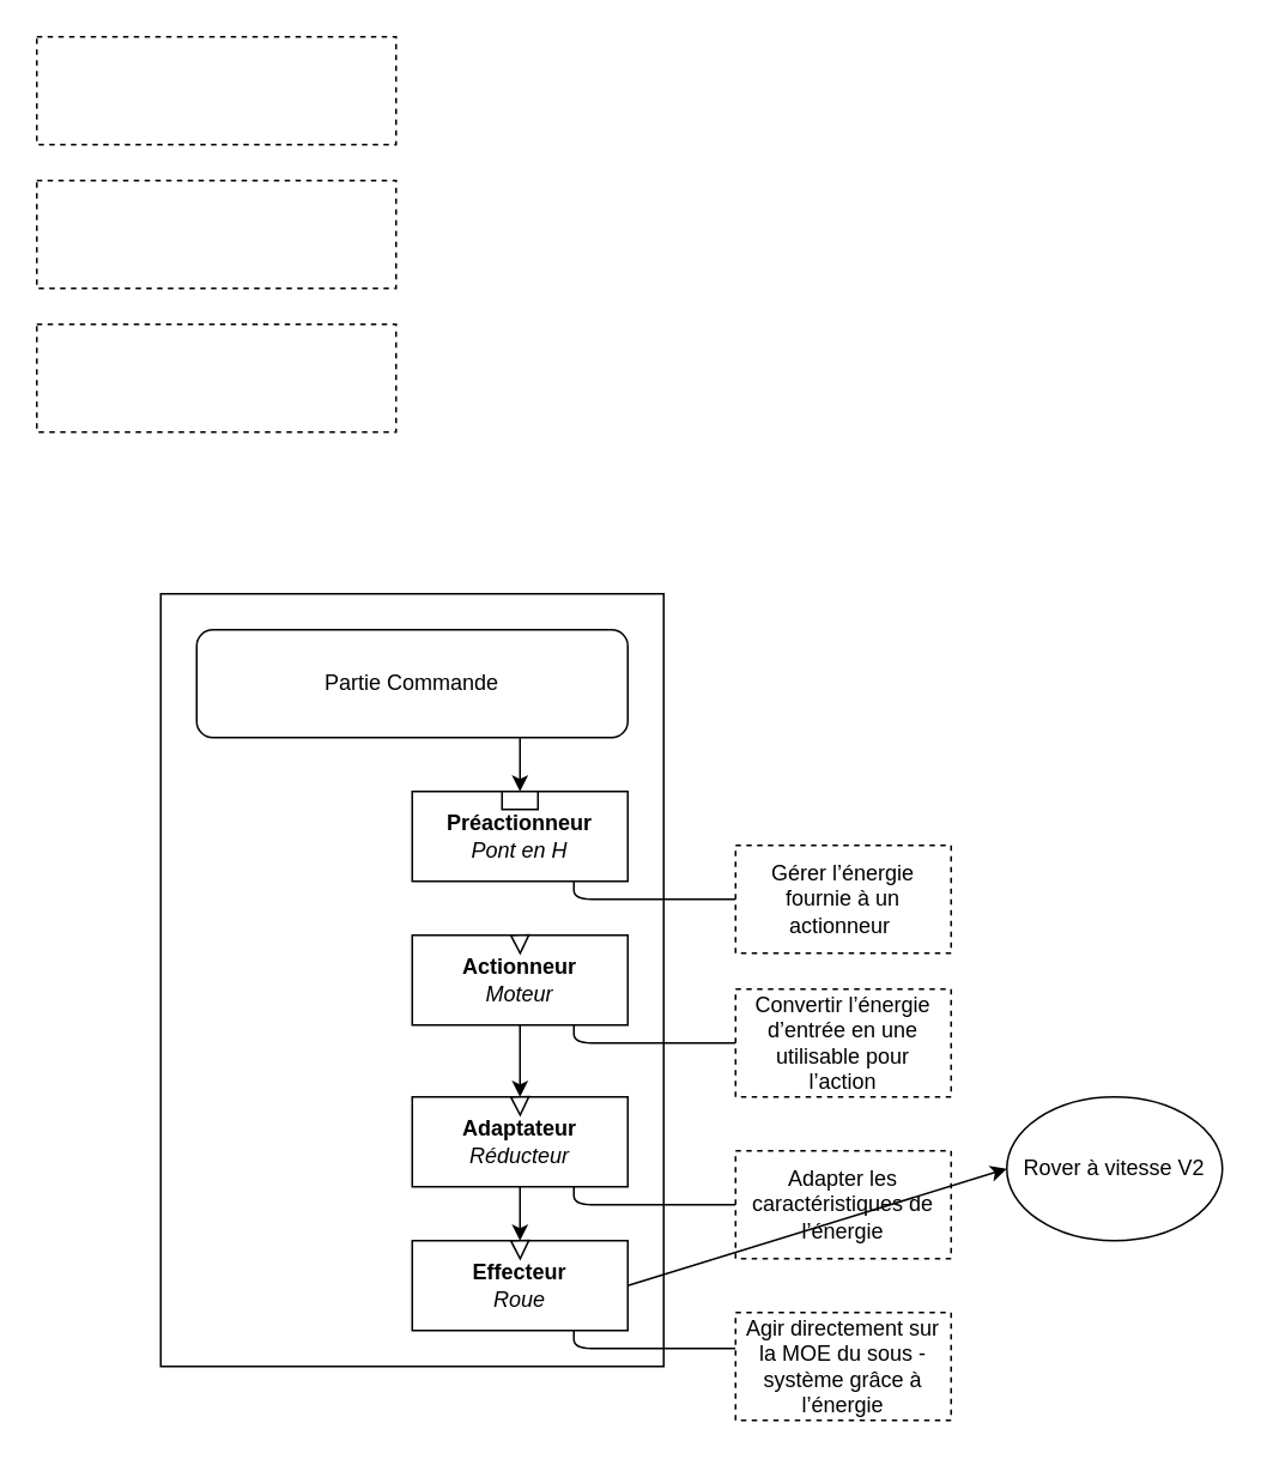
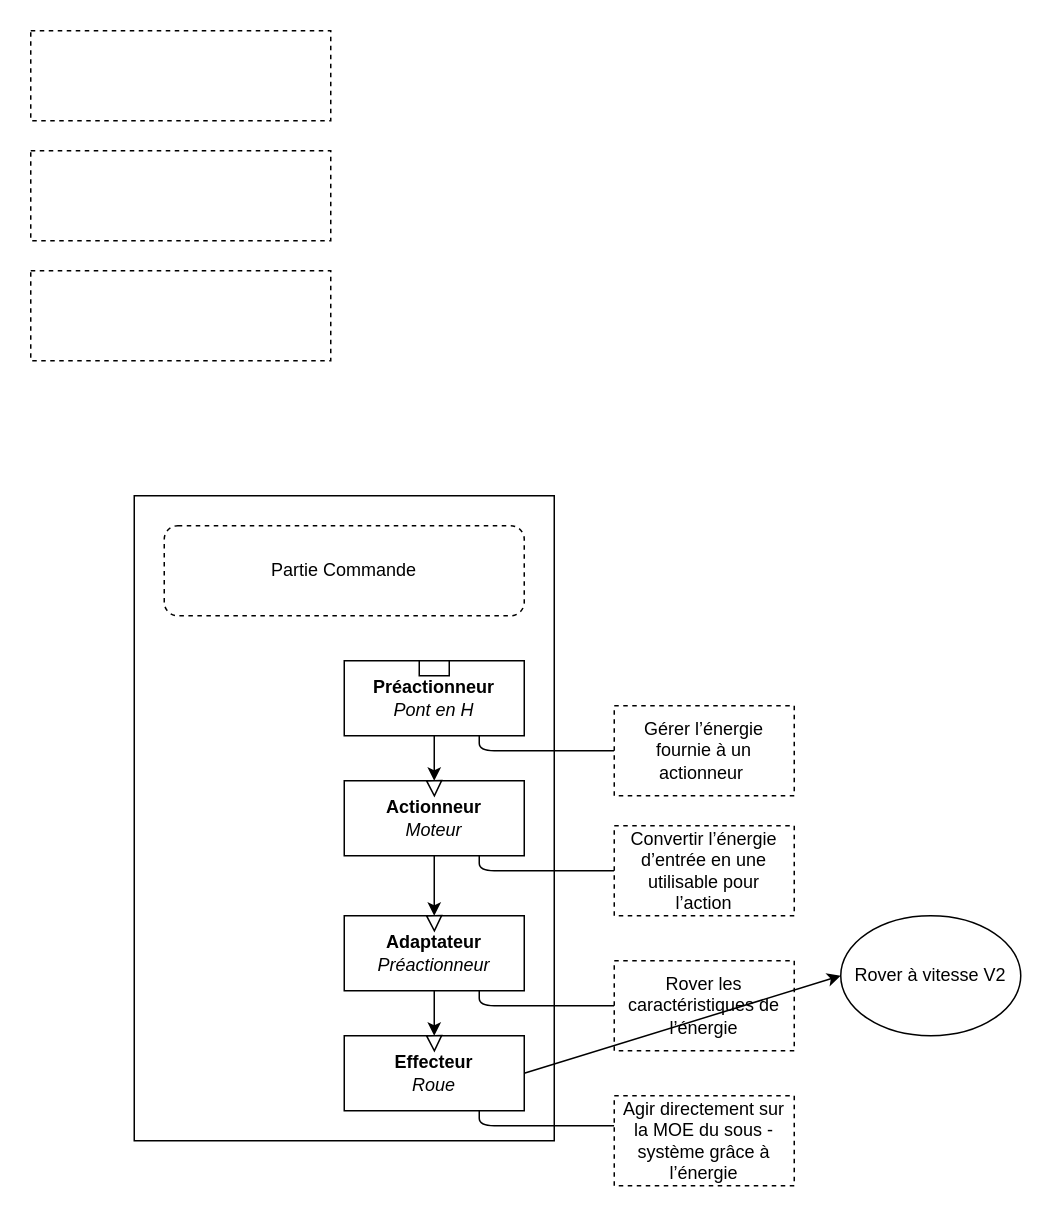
  <mxCell id="0" />
  <mxCell id="1" parent="0" />
  <mxCell id="2" value="" style="rounded=0;whiteSpace=wrap;html=1;" parent="1" vertex="1"><mxGeometry x="89" y="330" width="280" height="430" as="geometry" /></mxCell>
- <mxCell id="3" value="Partie Commande" style="rounded=1;whiteSpace=wrap;html=1;" parent="1" vertex="1"><mxGeometry x="109" y="350" width="240" height="60" as="geometry" /></mxCell>
+ <mxCell id="3" value="Partie Commande" style="rounded=1;whiteSpace=wrap;html=1;dashed=1;" parent="1" vertex="1"><mxGeometry x="109" y="350" width="240" height="60" as="geometry" /></mxCell>
  <mxCell id="4" value="&lt;b&gt;Préactionneur&lt;/b&gt;&lt;br&gt;&lt;i&gt;Pont en H&lt;/i&gt;" style="rounded=0;whiteSpace=wrap;html=1;" parent="1" vertex="1"><mxGeometry x="229" y="440" width="120" height="50" as="geometry" /></mxCell>
  <mxCell id="5" value="&lt;b&gt;Actionneur&lt;/b&gt;&lt;br&gt;&lt;i&gt;Moteur&lt;/i&gt;" style="rounded=0;whiteSpace=wrap;html=1;" parent="1" vertex="1"><mxGeometry x="229" y="520" width="120" height="50" as="geometry" /></mxCell>
- <mxCell id="6" value="&lt;b&gt;Adaptateur&lt;/b&gt;&lt;br&gt;&lt;i&gt;Réducteur&lt;/i&gt;" style="rounded=0;whiteSpace=wrap;html=1;" parent="1" vertex="1"><mxGeometry x="229" y="610" width="120" height="50" as="geometry" /></mxCell>
+ <mxCell id="6" value="&lt;b&gt;Adaptateur&lt;/b&gt;&lt;br&gt;&lt;i&gt;Préactionneur&lt;/i&gt;" style="rounded=0;whiteSpace=wrap;html=1;" parent="1" vertex="1"><mxGeometry x="229" y="610" width="120" height="50" as="geometry" /></mxCell>
  <mxCell id="7" value="&lt;b&gt;Effecteur&lt;/b&gt;&lt;br&gt;&lt;i&gt;Roue&lt;/i&gt;" style="rounded=0;whiteSpace=wrap;html=1;" parent="1" vertex="1"><mxGeometry x="229" y="690" width="120" height="50" as="geometry" /></mxCell>
- <mxCell id="8" value="" style="endArrow=classic;html=1;exitX=0.75;exitY=1;exitDx=0;exitDy=0;entryX=0.5;entryY=0;entryDx=0;entryDy=0;" parent="1" source="3" target="4" edge="1"><mxGeometry width="50" height="50" relative="1" as="geometry"><mxPoint x="409" y="600" as="sourcePoint" /><mxPoint x="459" y="550" as="targetPoint" /></mxGeometry></mxCell>
+ <mxCell id="9" value="" style="endArrow=classic;html=1;exitX=0.5;exitY=1;exitDx=0;exitDy=0;entryX=0.5;entryY=0;entryDx=0;entryDy=0;" parent="1" source="4" target="5" edge="1"><mxGeometry width="50" height="50" relative="1" as="geometry"><mxPoint x="409" y="600" as="sourcePoint" /><mxPoint x="459" y="550" as="targetPoint" /></mxGeometry></mxCell>
  <mxCell id="10" value="" style="endArrow=classic;html=1;exitX=0.5;exitY=1;exitDx=0;exitDy=0;entryX=0.5;entryY=0;entryDx=0;entryDy=0;" parent="1" source="5" target="6" edge="1"><mxGeometry width="50" height="50" relative="1" as="geometry"><mxPoint x="409" y="600" as="sourcePoint" /><mxPoint x="459" y="550" as="targetPoint" /></mxGeometry></mxCell>
  <mxCell id="11" value="" style="endArrow=classic;html=1;exitX=0.5;exitY=1;exitDx=0;exitDy=0;entryX=0.5;entryY=0;entryDx=0;entryDy=0;" parent="1" source="6" target="7" edge="1"><mxGeometry width="50" height="50" relative="1" as="geometry"><mxPoint x="439" y="660" as="sourcePoint" /><mxPoint x="489" y="610" as="targetPoint" /><Array as="points" /></mxGeometry></mxCell>
  <mxCell id="12" value="" style="endArrow=none;html=1;entryX=0.75;entryY=1;entryDx=0;entryDy=0;" parent="1" target="4" edge="1"><mxGeometry width="50" height="50" relative="1" as="geometry"><mxPoint x="409" y="500" as="sourcePoint" /><mxPoint x="459" y="550" as="targetPoint" /><Array as="points"><mxPoint x="319" y="500" /></Array></mxGeometry></mxCell>
  <mxCell id="13" value="" style="endArrow=none;html=1;entryX=0.75;entryY=1;entryDx=0;entryDy=0;" parent="1" edge="1"><mxGeometry width="50" height="50" relative="1" as="geometry"><mxPoint x="409" y="670" as="sourcePoint" /><mxPoint x="319" y="660" as="targetPoint" /><Array as="points"><mxPoint x="319" y="670" /></Array></mxGeometry></mxCell>
  <mxCell id="14" value="" style="endArrow=none;html=1;entryX=0.75;entryY=1;entryDx=0;entryDy=0;" parent="1" edge="1"><mxGeometry width="50" height="50" relative="1" as="geometry"><mxPoint x="409" y="580" as="sourcePoint" /><mxPoint x="319" y="570" as="targetPoint" /><Array as="points"><mxPoint x="319" y="580" /></Array></mxGeometry></mxCell>
  <mxCell id="15" value="" style="endArrow=none;html=1;entryX=0.75;entryY=1;entryDx=0;entryDy=0;" parent="1" edge="1"><mxGeometry width="50" height="50" relative="1" as="geometry"><mxPoint x="409" y="750" as="sourcePoint" /><mxPoint x="319" y="740" as="targetPoint" /><Array as="points"><mxPoint x="319" y="750" /></Array></mxGeometry></mxCell>
  <mxCell id="16" value="" style="triangle;whiteSpace=wrap;html=1;rotation=89;" parent="1" vertex="1"><mxGeometry x="284" y="520" width="10" height="10" as="geometry" /></mxCell>
  <mxCell id="17" value="" style="triangle;whiteSpace=wrap;html=1;rotation=89;" parent="1" vertex="1"><mxGeometry x="284" y="610" width="10" height="10" as="geometry" /></mxCell>
  <mxCell id="18" value="" style="triangle;whiteSpace=wrap;html=1;rotation=89;" parent="1" vertex="1"><mxGeometry x="284" y="690" width="10" height="10" as="geometry" /></mxCell>
  <mxCell id="19" value="" style="rounded=0;whiteSpace=wrap;html=1;" parent="1" vertex="1"><mxGeometry x="279" y="440" width="20" height="10" as="geometry" /></mxCell>
  <mxCell id="20" value="Gérer l’énergie fournie à un actionneur&amp;nbsp;" style="rounded=0;whiteSpace=wrap;html=1;dashed=1;" parent="1" vertex="1"><mxGeometry x="409" y="470" width="120" height="60" as="geometry" /></mxCell>
  <mxCell id="21" value="&lt;div&gt;Convertir l’énergie d’entrée en une utilisable pour&lt;/div&gt;&lt;div&gt;l’action&lt;/div&gt;" style="rounded=0;whiteSpace=wrap;html=1;dashed=1;" parent="1" vertex="1"><mxGeometry x="409" y="550" width="120" height="60" as="geometry" /></mxCell>
- <mxCell id="22" value="Adapter les caractéristiques de l’énergie" style="rounded=0;whiteSpace=wrap;html=1;dashed=1;" parent="1" vertex="1"><mxGeometry x="409" y="640" width="120" height="60" as="geometry" /></mxCell>
+ <mxCell id="22" value="Rover les caractéristiques de l’énergie" style="rounded=0;whiteSpace=wrap;html=1;dashed=1;" parent="1" vertex="1"><mxGeometry x="409" y="640" width="120" height="60" as="geometry" /></mxCell>
  <mxCell id="23" value="&lt;div&gt;Agir directement sur la MOE du sous - système grâce à&lt;/div&gt;&lt;div&gt;l’énergie&lt;/div&gt;" style="rounded=0;whiteSpace=wrap;html=1;dashed=1;" parent="1" vertex="1"><mxGeometry x="409" y="730" width="120" height="60" as="geometry" /></mxCell>
  <mxCell id="24" value="" style="rounded=0;whiteSpace=wrap;html=1;dashed=1;" parent="1" vertex="1"><mxGeometry x="20" y="180" width="200" height="60" as="geometry" /></mxCell>
  <mxCell id="25" value="" style="whiteSpace=wrap;html=1;dashed=1;" parent="1" vertex="1"><mxGeometry x="20" y="100" width="200" height="60" as="geometry" /></mxCell>
  <mxCell id="26" value="" style="whiteSpace=wrap;html=1;dashed=1;" parent="1" vertex="1"><mxGeometry x="20" y="20" width="200" height="60" as="geometry" /></mxCell>
  <mxCell id="27" value="" style="endArrow=classic;html=1;exitX=1;exitY=0.5;exitDx=0;exitDy=0;entryX=0;entryY=0.5;entryDx=0;entryDy=0;" parent="1" source="7" target="28" edge="1"><mxGeometry width="50" height="50" relative="1" as="geometry"><mxPoint x="559" y="695" as="sourcePoint" /><mxPoint x="530" y="715" as="targetPoint" /></mxGeometry></mxCell>
  <mxCell id="28" value="&lt;span&gt;Rover à vitesse V2&lt;/span&gt;" style="ellipse;whiteSpace=wrap;html=1;" parent="1" vertex="1"><mxGeometry x="560" y="610" width="120" height="80" as="geometry" /></mxCell>
